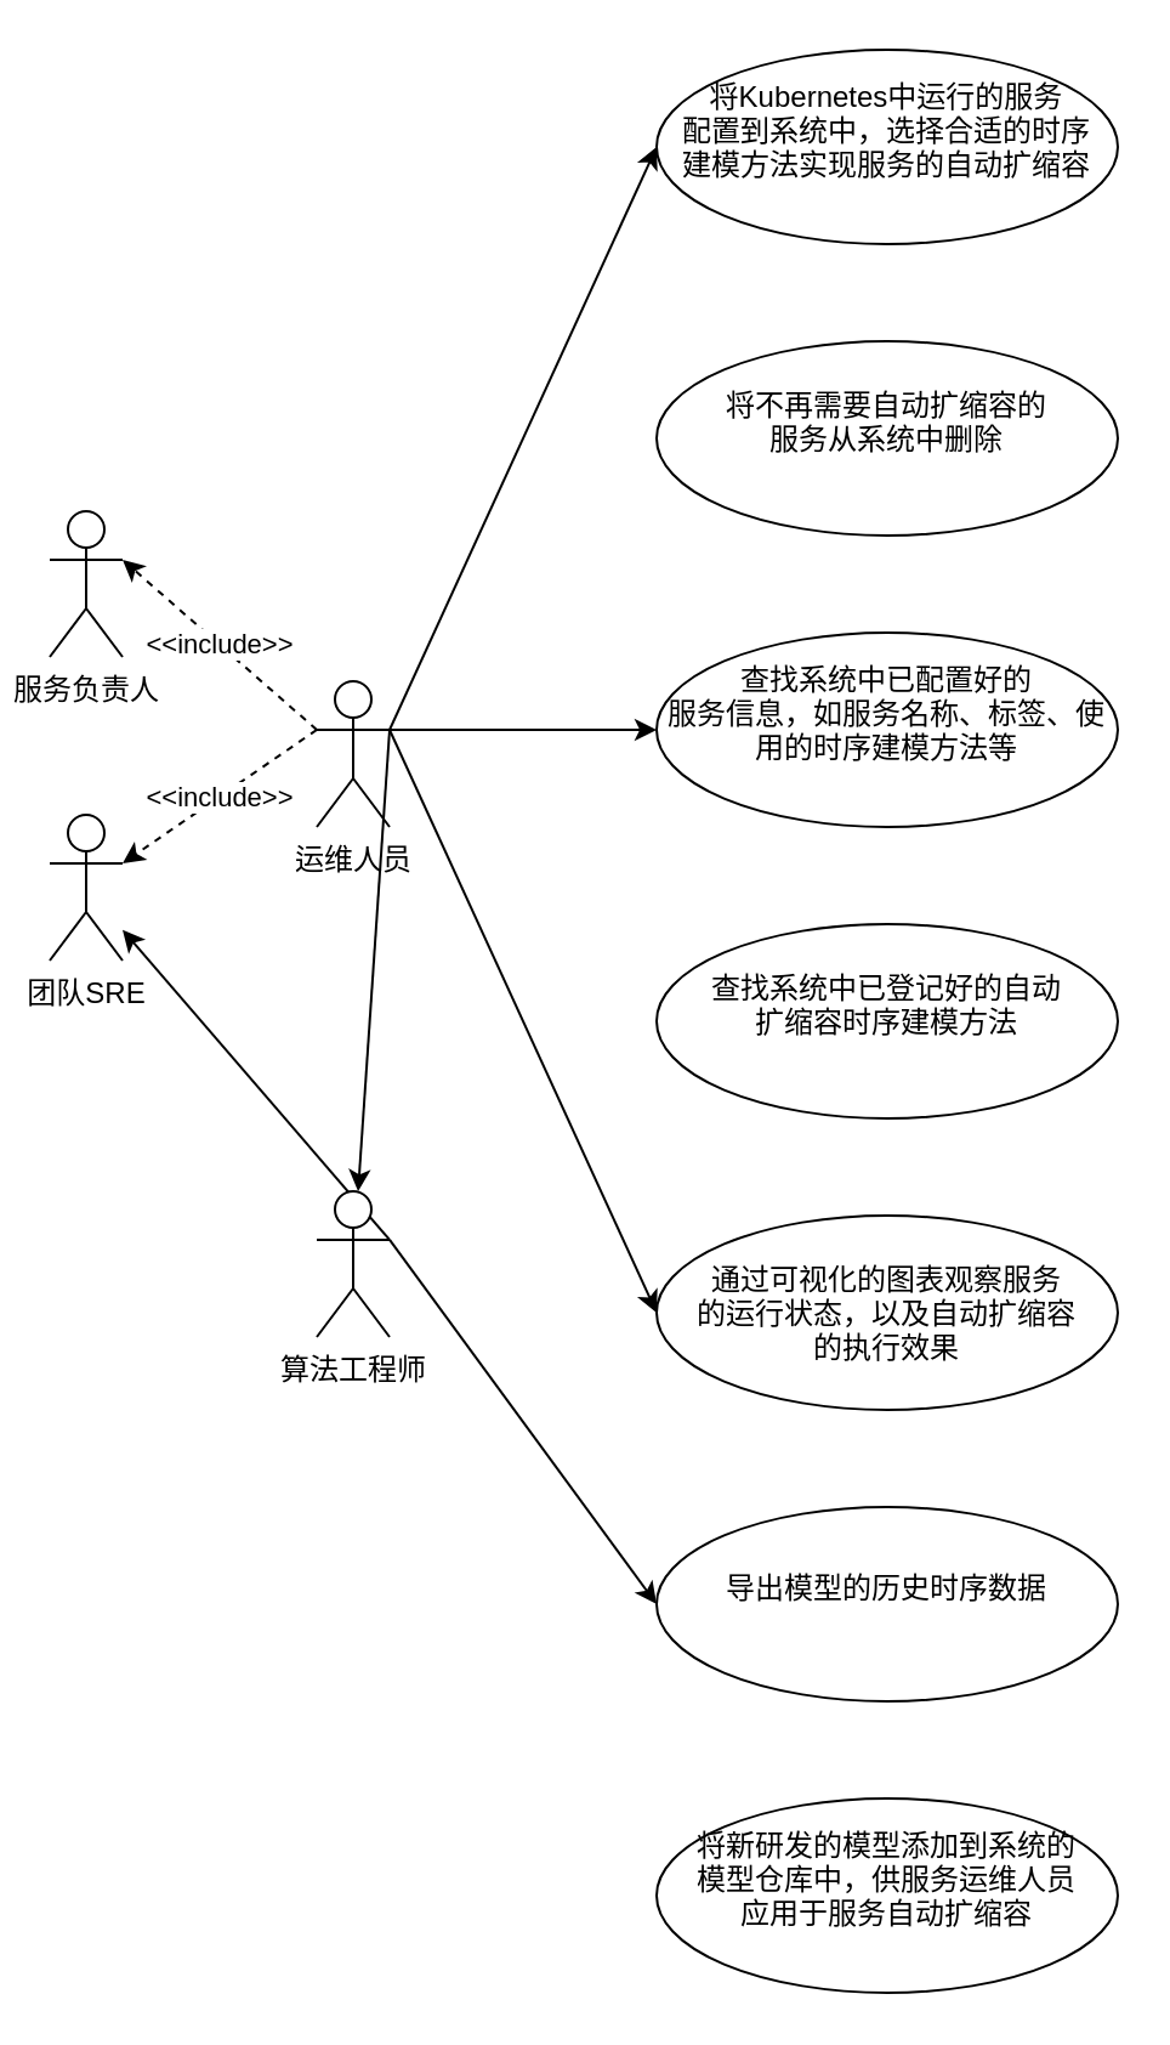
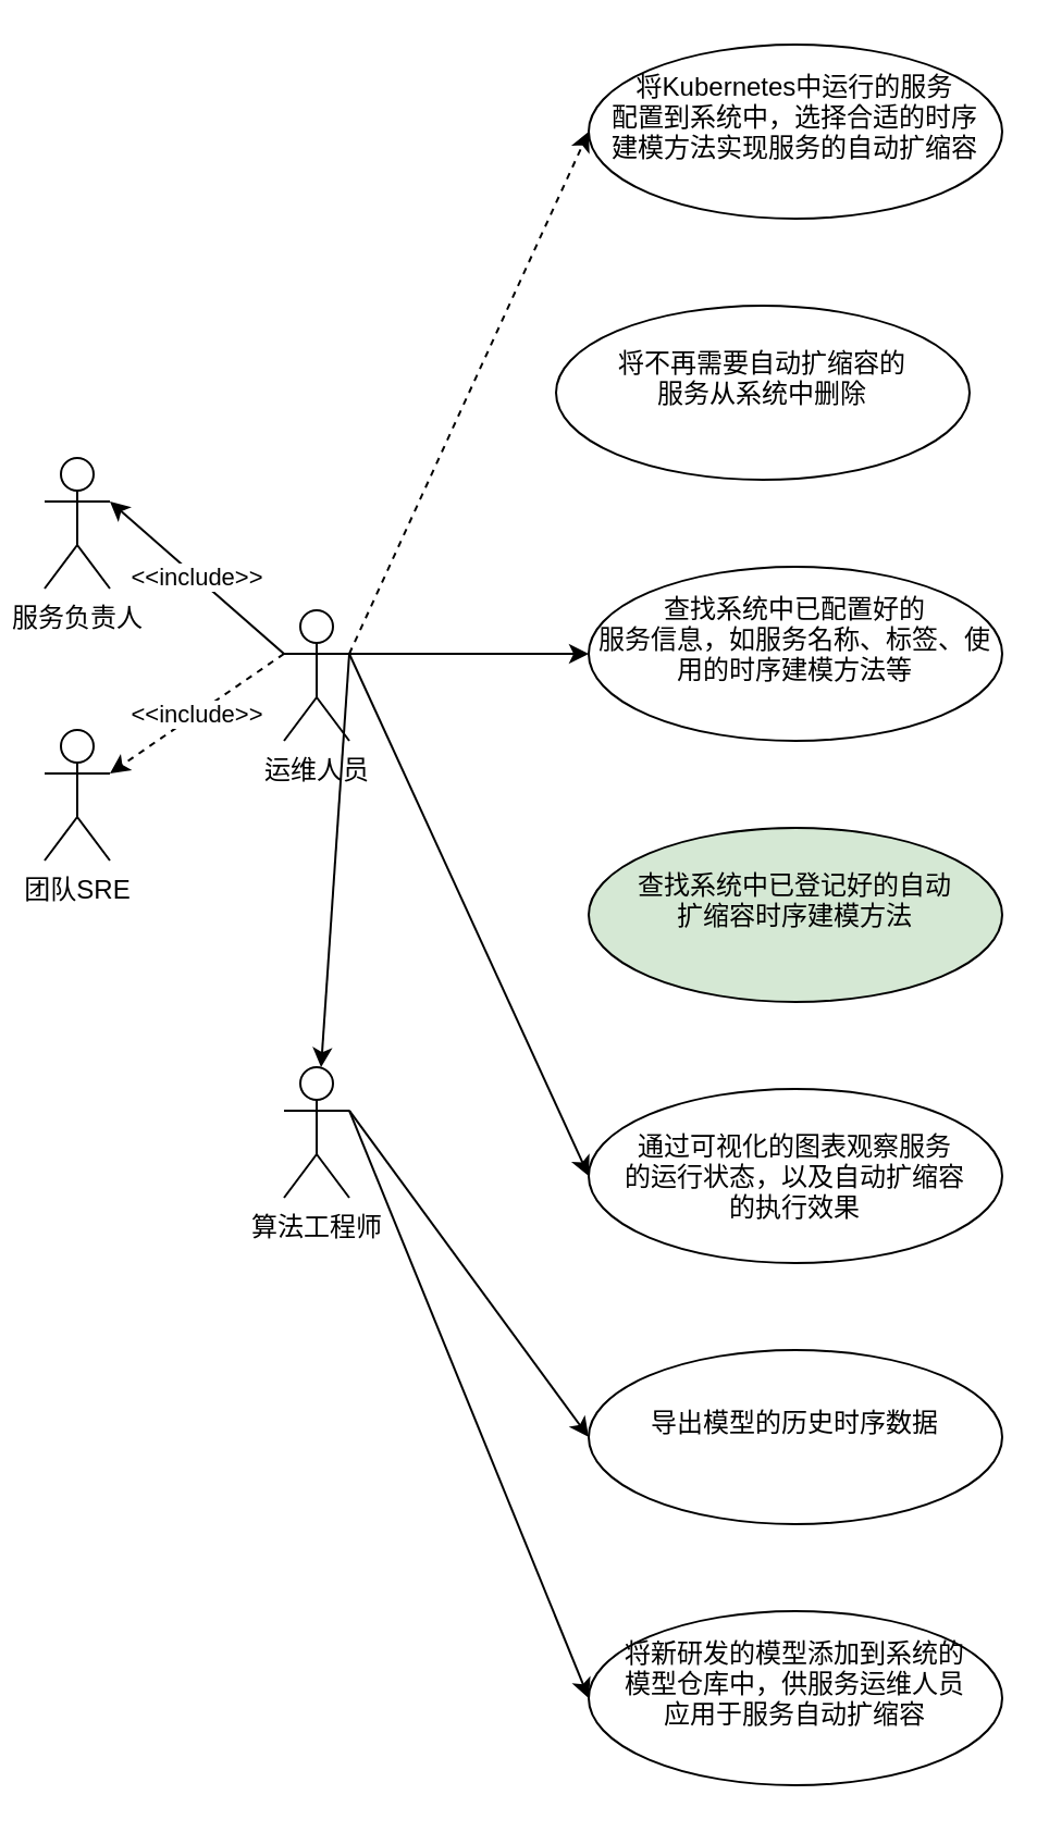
  <mxCell id="0" />
  <mxCell id="1" parent="0" />
- <mxCell id="2" value="&amp;lt;&amp;lt;include&amp;gt;&amp;gt;" style="edgeStyle=none;html=1;exitX=0;exitY=0.333;exitDx=0;exitDy=0;exitPerimeter=0;entryX=1;entryY=0.333;entryDx=0;entryDy=0;entryPerimeter=0;dashed=1;" edge="1" parent="1" source="8" target="9"><mxGeometry relative="1" as="geometry" /></mxCell>
+ <mxCell id="2" value="&amp;lt;&amp;lt;include&amp;gt;&amp;gt;" style="edgeStyle=none;html=1;exitX=0;exitY=0.333;exitDx=0;exitDy=0;exitPerimeter=0;entryX=1;entryY=0.333;entryDx=0;entryDy=0;entryPerimeter=0;dashed=0;" edge="1" parent="1" source="8" target="9"><mxGeometry relative="1" as="geometry" /></mxCell>
  <mxCell id="3" value="&amp;lt;&amp;lt;include&amp;gt;&amp;gt;" style="edgeStyle=none;html=1;exitX=0;exitY=0.333;exitDx=0;exitDy=0;exitPerimeter=0;entryX=1;entryY=0.333;entryDx=0;entryDy=0;entryPerimeter=0;dashed=1;" edge="1" parent="1" source="8" target="14"><mxGeometry relative="1" as="geometry" /></mxCell>
  <mxCell id="4" style="edgeStyle=none;html=1;exitX=1;exitY=0.333;exitDx=0;exitDy=0;exitPerimeter=0;entryX=0;entryY=0.5;entryDx=0;entryDy=0;" edge="1" parent="1" source="8" target="16"><mxGeometry relative="1" as="geometry" /></mxCell>
- <mxCell id="5" style="edgeStyle=none;html=1;exitX=1;exitY=0.333;exitDx=0;exitDy=0;exitPerimeter=0;entryX=0;entryY=0.5;entryDx=0;entryDy=0;" edge="1" parent="1" source="8" target="13"><mxGeometry relative="1" as="geometry" /></mxCell>
+ <mxCell id="5" style="edgeStyle=none;html=1;exitX=1;exitY=0.333;exitDx=0;exitDy=0;exitPerimeter=0;entryX=0;entryY=0.5;entryDx=0;entryDy=0;dashed=1;" edge="1" parent="1" source="8" target="13"><mxGeometry relative="1" as="geometry" /></mxCell>
  <mxCell id="6" style="edgeStyle=none;html=1;exitX=1;exitY=0.333;exitDx=0;exitDy=0;exitPerimeter=0;" edge="1" parent="1" source="8" target="12"><mxGeometry relative="1" as="geometry" /></mxCell>
  <mxCell id="7" style="edgeStyle=none;html=1;exitX=1;exitY=0.333;exitDx=0;exitDy=0;exitPerimeter=0;entryX=0;entryY=0.5;entryDx=0;entryDy=0;" edge="1" parent="1" source="8" target="19"><mxGeometry relative="1" as="geometry" /></mxCell>
  <mxCell id="8" value="运维人员" style="shape=umlActor;verticalLabelPosition=bottom;verticalAlign=top;html=1;" vertex="1" parent="1"><mxGeometry x="130" y="280" width="30" height="60" as="geometry" /></mxCell>
  <mxCell id="9" value="服务负责人" style="shape=umlActor;verticalLabelPosition=bottom;verticalAlign=top;html=1;" vertex="1" parent="1"><mxGeometry x="20" y="210" width="30" height="60" as="geometry" /></mxCell>
- <mxCell id="10" style="edgeStyle=none;html=1;exitX=1;exitY=0.333;exitDx=0;exitDy=0;exitPerimeter=0;" edge="1" parent="1" source="12" target="14"><mxGeometry relative="1" as="geometry" /></mxCell>
+ <mxCell id="10" style="edgeStyle=none;html=1;exitX=1;exitY=0.333;exitDx=0;exitDy=0;exitPerimeter=0;entryX=0;entryY=0.5;entryDx=0;entryDy=0;" edge="1" parent="1" source="12" target="15"><mxGeometry relative="1" as="geometry" /></mxCell>
  <mxCell id="11" style="edgeStyle=none;html=1;exitX=1;exitY=0.333;exitDx=0;exitDy=0;exitPerimeter=0;entryX=0;entryY=0.5;entryDx=0;entryDy=0;" edge="1" parent="1" source="12" target="17"><mxGeometry relative="1" as="geometry" /></mxCell>
  <mxCell id="12" value="算法工程师" style="shape=umlActor;verticalLabelPosition=bottom;verticalAlign=top;html=1;" vertex="1" parent="1"><mxGeometry x="130" y="490" width="30" height="60" as="geometry" /></mxCell>
  <mxCell id="13" value="将Kubernetes中运行的服务&#10;配置到系统中，选择合适的时序&#10;建模方法实现服务的自动扩缩容&#10;" style="ellipse;" vertex="1" parent="1"><mxGeometry x="270" y="20" width="190" height="80" as="geometry" /></mxCell>
  <mxCell id="14" value="团队SRE" style="shape=umlActor;verticalLabelPosition=bottom;verticalAlign=top;html=1;" vertex="1" parent="1"><mxGeometry x="20" y="335" width="30" height="60" as="geometry" /></mxCell>
  <mxCell id="15" value="将新研发的模型添加到系统的&#10;模型仓库中，供服务运维人员&#10;应用于服务自动扩缩容&#10;" style="ellipse;" vertex="1" parent="1"><mxGeometry x="270" y="740" width="190" height="80" as="geometry" /></mxCell>
  <mxCell id="16" value="通过可视化的图表观察服务&#10;的运行状态，以及自动扩缩容&#10;的执行效果" style="ellipse;" vertex="1" parent="1"><mxGeometry x="270" y="500" width="190" height="80" as="geometry" /></mxCell>
  <mxCell id="17" value="导出模型的历史时序数据&#10;" style="ellipse;" vertex="1" parent="1"><mxGeometry x="270" y="620" width="190" height="80" as="geometry" /></mxCell>
- <mxCell id="18" value="将不再需要自动扩缩容的&#10;服务从系统中删除&#10;" style="ellipse;" vertex="1" parent="1"><mxGeometry x="270" y="140" width="190" height="80" as="geometry" /></mxCell>
+ <mxCell id="18" value="将不再需要自动扩缩容的&#10;服务从系统中删除&#10;" style="ellipse;" vertex="1" parent="1"><mxGeometry x="255" y="140" width="190" height="80" as="geometry" /></mxCell>
  <mxCell id="19" value="查找系统中已配置好的&#10;服务信息，如服务名称、标签、使&#10;用的时序建模方法等&#10;" style="ellipse;" vertex="1" parent="1"><mxGeometry x="270" y="260" width="190" height="80" as="geometry" /></mxCell>
- <mxCell id="20" value="查找系统中已登记好的自动&#10;扩缩容时序建模方法&#10;" style="ellipse;" vertex="1" parent="1"><mxGeometry x="270" y="380" width="190" height="80" as="geometry" /></mxCell>
+ <mxCell id="20" value="查找系统中已登记好的自动&#10;扩缩容时序建模方法&#10;" style="ellipse;fillColor=#d5e8d4;" vertex="1" parent="1"><mxGeometry x="270" y="380" width="190" height="80" as="geometry" /></mxCell>
